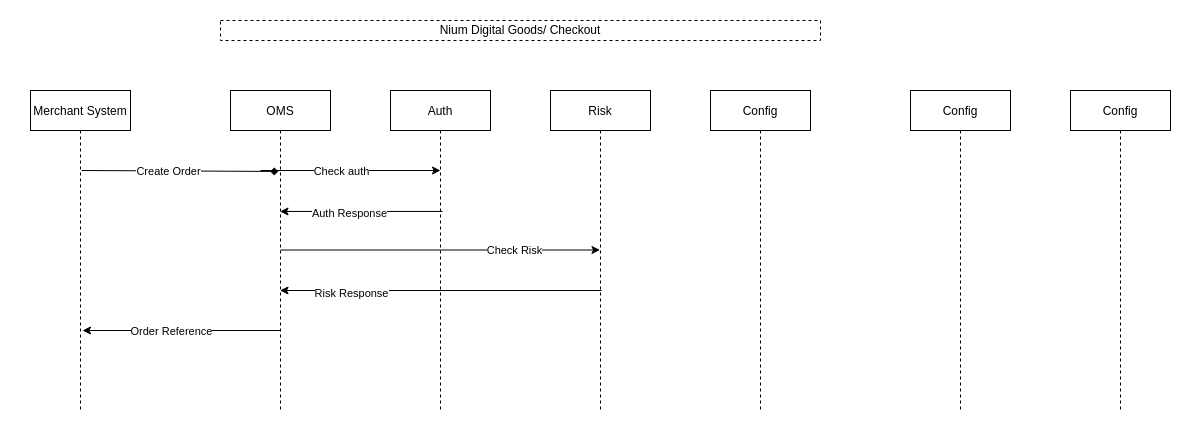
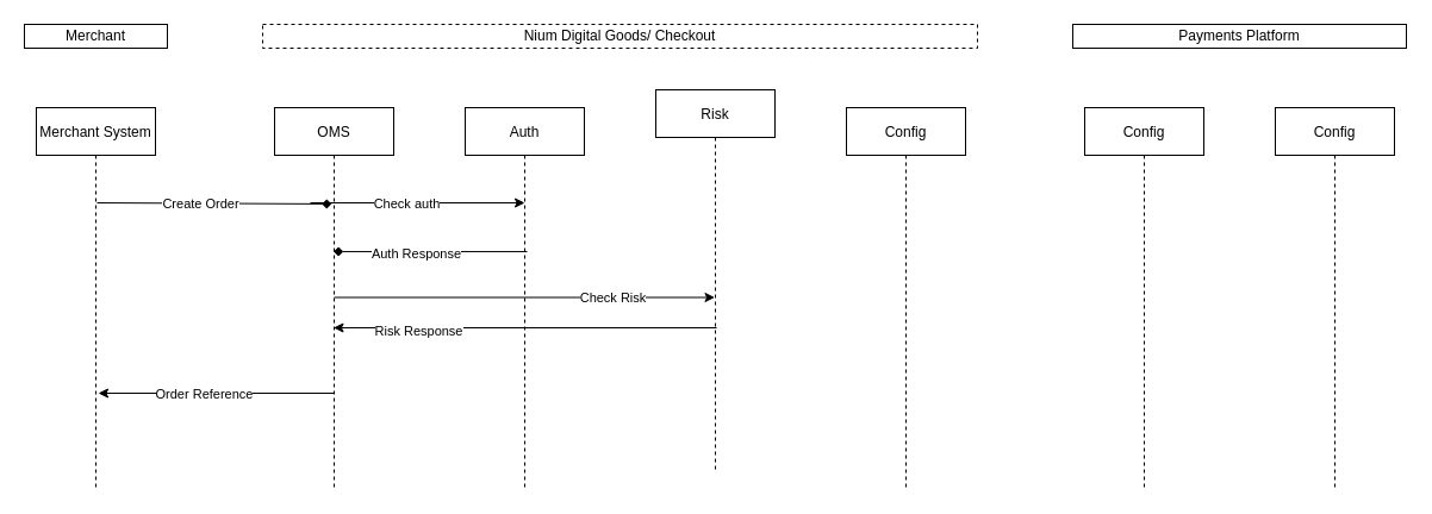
  <mxCell id="0" />
  <mxCell id="1" parent="0" />
  <mxCell id="2" value="Merchant System" style="shape=umlLifeline;perimeter=lifelinePerimeter;container=1;collapsible=0;recursiveResize=0;rounded=0;shadow=0;strokeWidth=1;strokeColor=default;gradientColor=none;" parent="1" vertex="1"><mxGeometry x="30" y="90" width="100" height="320" as="geometry" /></mxCell>
  <mxCell id="3" value="OMS" style="shape=umlLifeline;perimeter=lifelinePerimeter;container=1;collapsible=0;recursiveResize=0;rounded=0;shadow=0;strokeWidth=1;strokeColor=default;gradientColor=none;" vertex="1" parent="1"><mxGeometry x="230" y="90" width="100" height="320" as="geometry" /></mxCell>
  <mxCell id="4" value="Auth" style="shape=umlLifeline;perimeter=lifelinePerimeter;container=1;collapsible=0;recursiveResize=0;rounded=0;shadow=0;strokeWidth=1;strokeColor=default;gradientColor=none;" vertex="1" parent="1"><mxGeometry x="390" y="90" width="100" height="320" as="geometry" /></mxCell>
- <mxCell id="5" value="Risk" style="shape=umlLifeline;perimeter=lifelinePerimeter;container=1;collapsible=0;recursiveResize=0;rounded=0;shadow=0;strokeWidth=1;strokeColor=default;gradientColor=none;" vertex="1" parent="1"><mxGeometry x="550" y="90" width="100" height="320" as="geometry" /></mxCell>
+ <mxCell id="5" value="Risk" style="shape=umlLifeline;perimeter=lifelinePerimeter;container=1;collapsible=0;recursiveResize=0;rounded=0;shadow=0;strokeWidth=1;strokeColor=default;gradientColor=none;" vertex="1" parent="1"><mxGeometry x="550" y="75" width="100" height="320" as="geometry" /></mxCell>
  <mxCell id="6" value="Config" style="shape=umlLifeline;perimeter=lifelinePerimeter;container=1;collapsible=0;recursiveResize=0;rounded=0;shadow=0;strokeWidth=1;strokeColor=default;gradientColor=none;" vertex="1" parent="1"><mxGeometry x="710" y="90" width="100" height="320" as="geometry" /></mxCell>
  <mxCell id="7" value="Config" style="shape=umlLifeline;perimeter=lifelinePerimeter;container=1;collapsible=0;recursiveResize=0;rounded=0;shadow=0;strokeWidth=1;strokeColor=default;gradientColor=none;" vertex="1" parent="1"><mxGeometry x="910" y="90" width="100" height="320" as="geometry" /></mxCell>
  <mxCell id="8" value="Config" style="shape=umlLifeline;perimeter=lifelinePerimeter;container=1;collapsible=0;recursiveResize=0;rounded=0;shadow=0;strokeWidth=1;strokeColor=default;gradientColor=none;" vertex="1" parent="1"><mxGeometry x="1070" y="90" width="100" height="320" as="geometry" /></mxCell>
  <mxCell id="9" value="" style="endArrow=diamond;html=1;rounded=0;exitX=0.51;exitY=0.25;exitDx=0;exitDy=0;exitPerimeter=0;entryX=0.48;entryY=0.253;entryDx=0;entryDy=0;entryPerimeter=0;" edge="1" parent="1" source="2" target="3"><mxGeometry width="50" height="50" relative="1" as="geometry"><mxPoint x="110" y="280" as="sourcePoint" /><mxPoint x="160" y="230" as="targetPoint" /></mxGeometry></mxCell>
  <mxCell id="10" value="Create Order" style="edgeLabel;html=1;align=center;verticalAlign=middle;resizable=0;points=[];" vertex="1" connectable="0" parent="9"><mxGeometry x="-0.117" y="-2" relative="1" as="geometry"><mxPoint y="-2" as="offset" /></mxGeometry></mxCell>
  <mxCell id="11" value="" style="endArrow=classic;html=1;rounded=0;exitX=0.51;exitY=0.25;exitDx=0;exitDy=0;exitPerimeter=0;" edge="1" parent="1"><mxGeometry width="50" height="50" relative="1" as="geometry"><mxPoint x="260" y="170" as="sourcePoint" /><mxPoint x="440" y="170" as="targetPoint" /></mxGeometry></mxCell>
  <mxCell id="12" value="Check auth" style="edgeLabel;html=1;align=center;verticalAlign=middle;resizable=0;points=[];" vertex="1" connectable="0" parent="11"><mxGeometry x="-0.117" y="-2" relative="1" as="geometry"><mxPoint x="1" y="-2" as="offset" /></mxGeometry></mxCell>
  <mxCell id="13" value="" style="endArrow=classic;html=1;rounded=0;exitX=0.51;exitY=0.25;exitDx=0;exitDy=0;exitPerimeter=0;" edge="1" parent="1" target="5"><mxGeometry width="50" height="50" relative="1" as="geometry"><mxPoint x="280" y="249.5" as="sourcePoint" /><mxPoint x="460" y="249.5" as="targetPoint" /></mxGeometry></mxCell>
  <mxCell id="14" value="Check Risk" style="edgeLabel;html=1;align=center;verticalAlign=middle;resizable=0;points=[];" vertex="1" connectable="0" parent="13"><mxGeometry x="0.459" y="1" relative="1" as="geometry"><mxPoint y="1" as="offset" /></mxGeometry></mxCell>
- <mxCell id="15" value="" style="endArrow=classic;html=1;rounded=0;exitX=0.52;exitY=0.378;exitDx=0;exitDy=0;exitPerimeter=0;" edge="1" parent="1" source="4" target="3"><mxGeometry width="50" height="50" relative="1" as="geometry"><mxPoint x="420" y="330" as="sourcePoint" /><mxPoint x="470" y="280" as="targetPoint" /></mxGeometry></mxCell>
+ <mxCell id="15" value="" style="endArrow=diamond;html=1;rounded=0;exitX=0.52;exitY=0.378;exitDx=0;exitDy=0;exitPerimeter=0;" edge="1" parent="1" source="4" target="3"><mxGeometry width="50" height="50" relative="1" as="geometry"><mxPoint x="420" y="330" as="sourcePoint" /><mxPoint x="470" y="280" as="targetPoint" /></mxGeometry></mxCell>
  <mxCell id="16" value="Auth Response" style="edgeLabel;html=1;align=center;verticalAlign=middle;resizable=0;points=[];" vertex="1" connectable="0" parent="15"><mxGeometry x="0.157" y="2" relative="1" as="geometry"><mxPoint as="offset" /></mxGeometry></mxCell>
  <mxCell id="17" value="" style="endArrow=classic;html=1;rounded=0;exitX=0.51;exitY=0.625;exitDx=0;exitDy=0;exitPerimeter=0;" edge="1" parent="1" source="5" target="3"><mxGeometry width="50" height="50" relative="1" as="geometry"><mxPoint x="470" y="370" as="sourcePoint" /><mxPoint x="520" y="320" as="targetPoint" /></mxGeometry></mxCell>
  <mxCell id="18" value="Risk Response" style="edgeLabel;html=1;align=center;verticalAlign=middle;resizable=0;points=[];" vertex="1" connectable="0" parent="17"><mxGeometry x="0.655" y="2" relative="1" as="geometry"><mxPoint x="15" as="offset" /></mxGeometry></mxCell>
  <mxCell id="19" value="" style="endArrow=classic;html=1;rounded=0;entryX=0.52;entryY=0.75;entryDx=0;entryDy=0;entryPerimeter=0;" edge="1" parent="1" target="2"><mxGeometry width="50" height="50" relative="1" as="geometry"><mxPoint x="280" y="330" as="sourcePoint" /><mxPoint x="220" y="330" as="targetPoint" /></mxGeometry></mxCell>
  <mxCell id="20" value="Order Reference" style="edgeLabel;html=1;align=center;verticalAlign=middle;resizable=0;points=[];" vertex="1" connectable="0" parent="19"><mxGeometry x="0.343" y="3" relative="1" as="geometry"><mxPoint x="23" y="-3" as="offset" /></mxGeometry></mxCell>
+ <mxCell id="21" value="Merchant" style="rounded=0;whiteSpace=wrap;html=1;strokeColor=default;fillColor=default;gradientColor=none;" vertex="1" parent="1"><mxGeometry x="20" y="20" width="120" height="20" as="geometry" /></mxCell>
  <mxCell id="22" value="Nium Digital Goods/ Checkout" style="rounded=0;whiteSpace=wrap;html=1;strokeColor=default;fillColor=default;gradientColor=none;dashed=1;" vertex="1" parent="1"><mxGeometry x="220" y="20" width="600" height="20" as="geometry" /></mxCell>
+ <mxCell id="23" value="Payments Platform" style="rounded=0;whiteSpace=wrap;html=1;strokeColor=default;fillColor=default;gradientColor=none;" vertex="1" parent="1"><mxGeometry x="900" y="20" width="280" height="20" as="geometry" /></mxCell>
